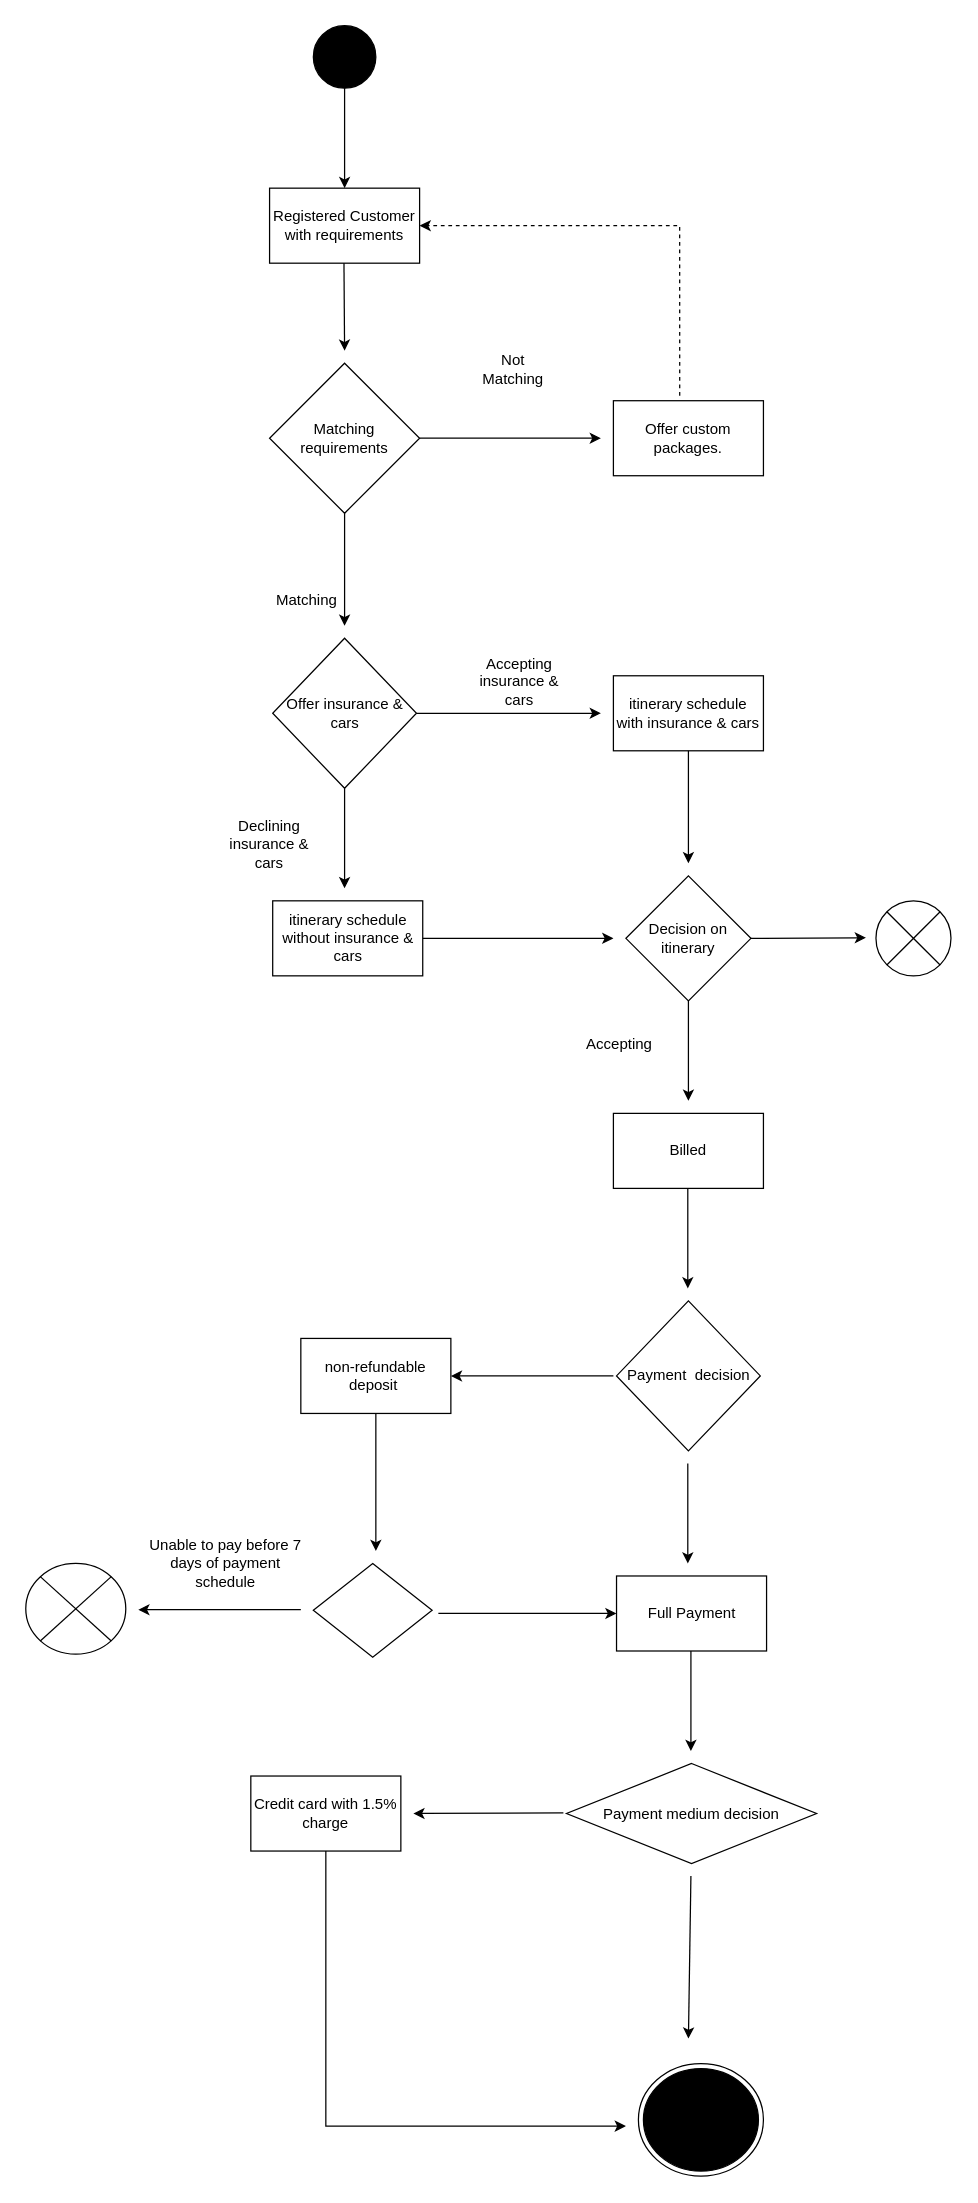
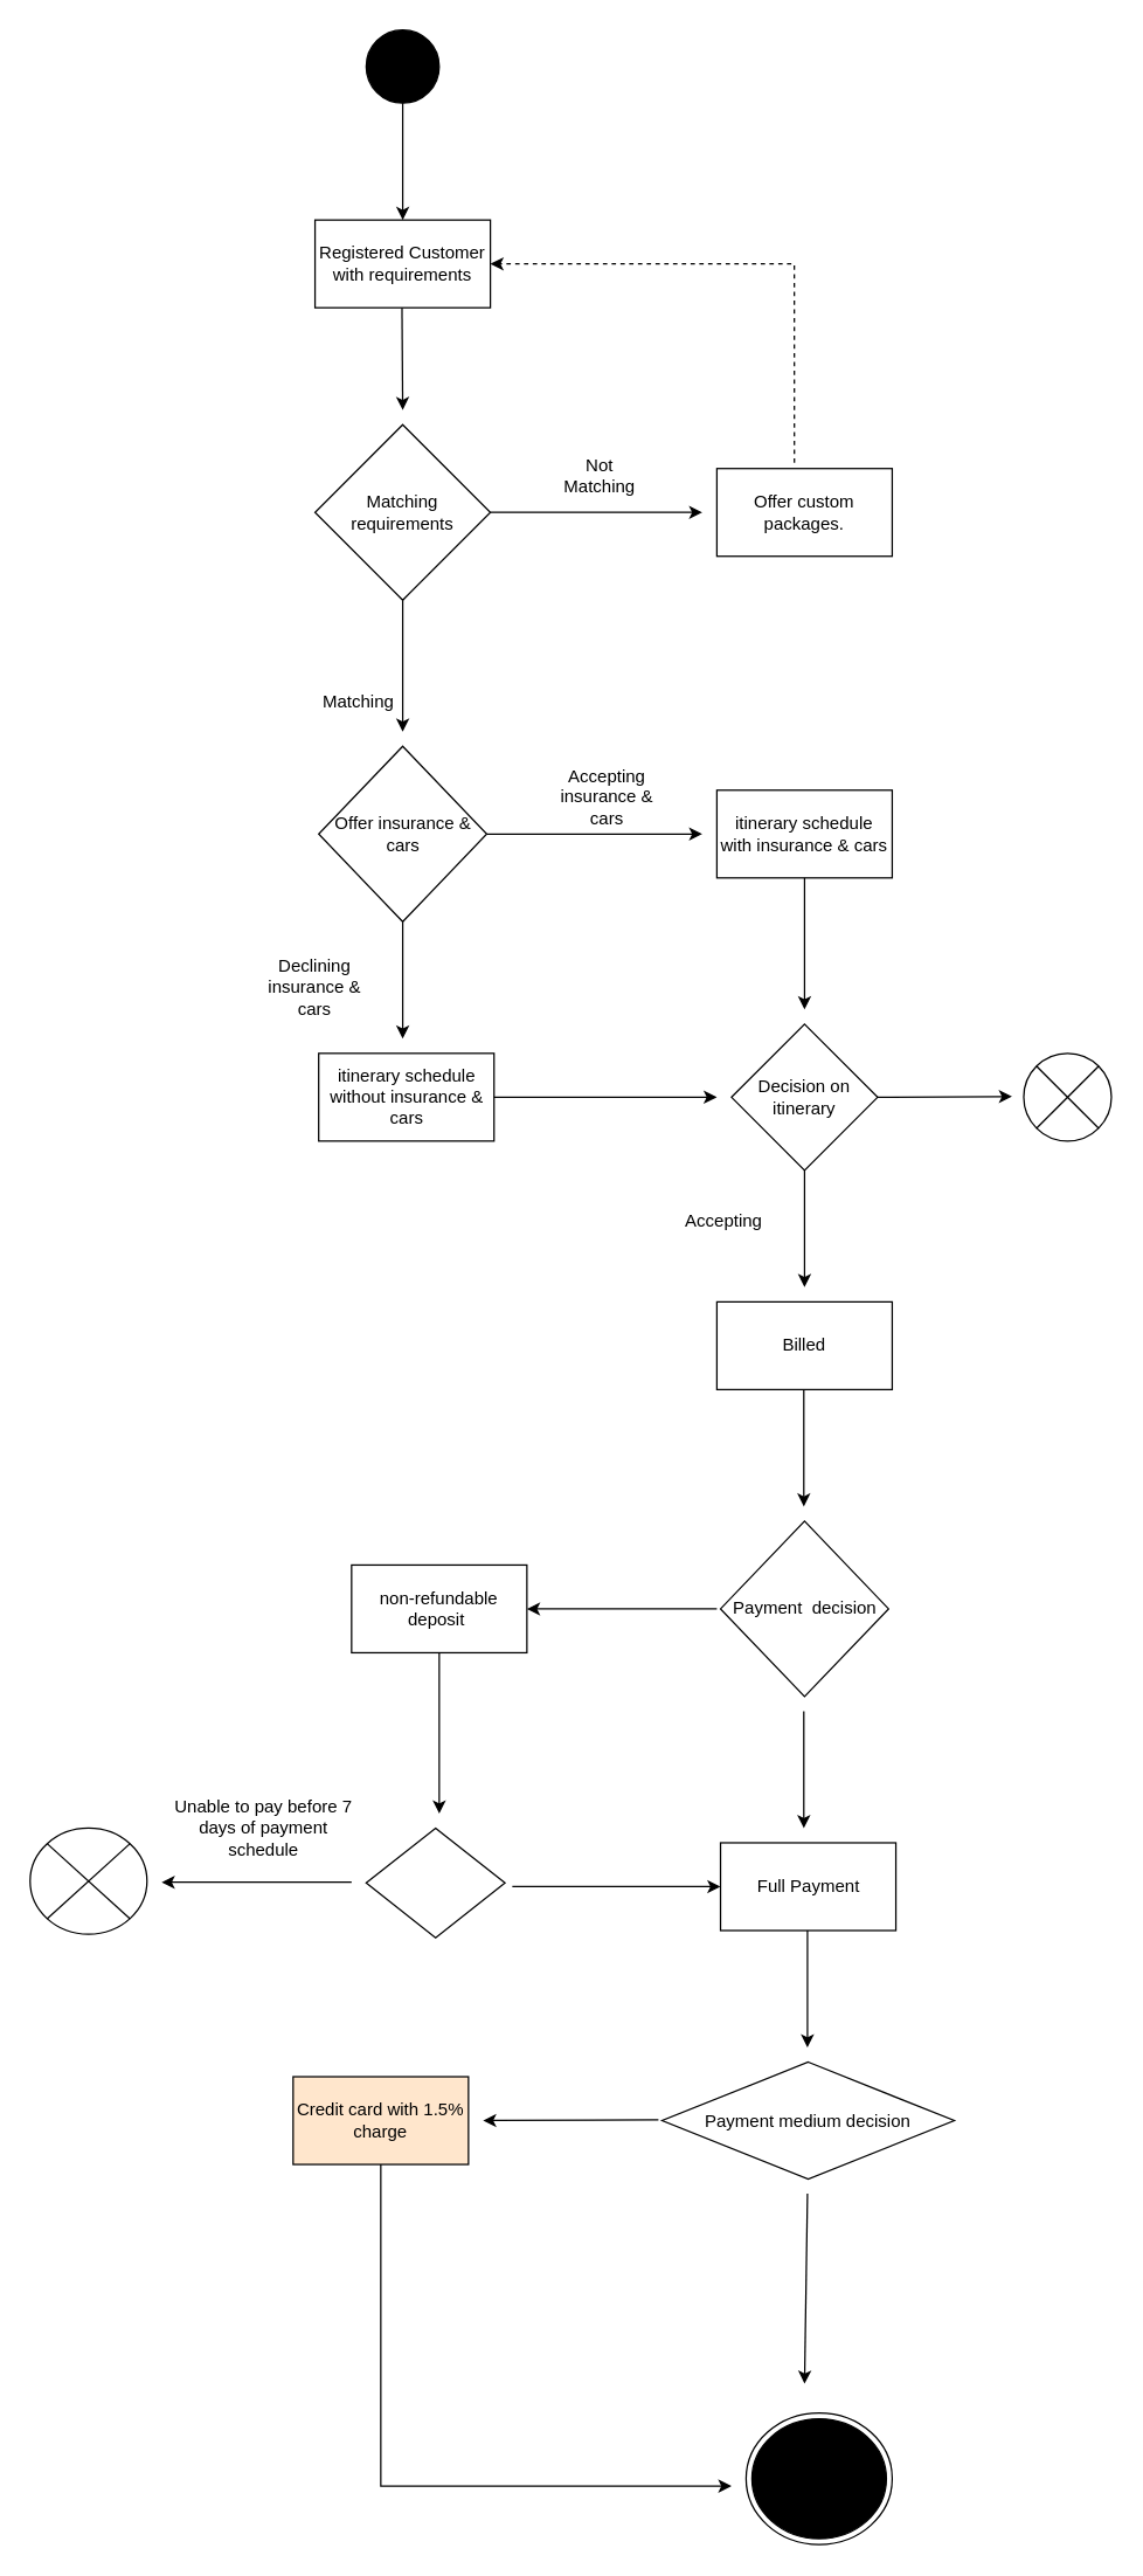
  <mxCell id="0" />
  <mxCell id="1" parent="0" />
  <mxCell id="2" value="" style="ellipse;fillColor=strokeColor;html=1;" vertex="1" parent="1"><mxGeometry x="250" y="20" width="50" height="50" as="geometry" /></mxCell>
  <mxCell id="3" value="" style="endArrow=classic;html=1;rounded=0;exitX=0.5;exitY=1;exitDx=0;exitDy=0;" edge="1" parent="1" source="2"><mxGeometry width="50" height="50" relative="1" as="geometry"><mxPoint x="260" y="370" as="sourcePoint" /><mxPoint x="275" y="150" as="targetPoint" /></mxGeometry></mxCell>
  <mxCell id="4" value="Registered Customer with requirements" style="rounded=0;whiteSpace=wrap;html=1;" vertex="1" parent="1"><mxGeometry x="215" y="150" width="120" height="60" as="geometry" /></mxCell>
  <mxCell id="5" value="" style="endArrow=classic;html=1;rounded=0;exitX=0.5;exitY=1;exitDx=0;exitDy=0;" edge="1" parent="1"><mxGeometry width="50" height="50" relative="1" as="geometry"><mxPoint x="274.5" y="210" as="sourcePoint" /><mxPoint x="275" y="280" as="targetPoint" /></mxGeometry></mxCell>
  <mxCell id="6" value="Offer custom packages." style="rounded=0;whiteSpace=wrap;html=1;" vertex="1" parent="1"><mxGeometry x="490" y="320" width="120" height="60" as="geometry" /></mxCell>
  <mxCell id="7" value="Matching requirements" style="rhombus;whiteSpace=wrap;html=1;" vertex="1" parent="1"><mxGeometry x="215" y="290" width="120" height="120" as="geometry" /></mxCell>
  <mxCell id="8" value="" style="endArrow=classic;html=1;rounded=0;exitX=1;exitY=0.5;exitDx=0;exitDy=0;" edge="1" parent="1" source="7"><mxGeometry width="50" height="50" relative="1" as="geometry"><mxPoint x="260" y="370" as="sourcePoint" /><mxPoint x="480" y="350" as="targetPoint" /></mxGeometry></mxCell>
  <mxCell id="9" value="" style="endArrow=classic;html=1;rounded=0;exitX=0.442;exitY=-0.067;exitDx=0;exitDy=0;exitPerimeter=0;entryX=1;entryY=0.5;entryDx=0;entryDy=0;dashed=1;" edge="1" parent="1" source="6" target="4"><mxGeometry width="50" height="50" relative="1" as="geometry"><mxPoint x="400" y="230" as="sourcePoint" /><mxPoint x="543" y="200" as="targetPoint" /><Array as="points"><mxPoint x="543" y="180" /></Array></mxGeometry></mxCell>
- <mxCell id="10" value="Not Matching" style="text;strokeColor=none;align=center;fillColor=none;html=1;verticalAlign=middle;whiteSpace=wrap;rounded=0;" vertex="1" parent="1"><mxGeometry x="380" y="280" width="60" height="30" as="geometry" /></mxCell>
+ <mxCell id="10" value="Not Matching" style="text;strokeColor=none;align=center;fillColor=none;html=1;verticalAlign=middle;whiteSpace=wrap;rounded=0;" vertex="1" parent="1"><mxGeometry x="380" y="310" width="60" height="30" as="geometry" /></mxCell>
  <mxCell id="11" value="" style="endArrow=classic;html=1;rounded=0;exitX=0.5;exitY=1;exitDx=0;exitDy=0;" edge="1" parent="1" source="7"><mxGeometry width="50" height="50" relative="1" as="geometry"><mxPoint x="208" y="530" as="sourcePoint" /><mxPoint x="275" y="500" as="targetPoint" /></mxGeometry></mxCell>
  <mxCell id="12" value="Matching" style="text;strokeColor=none;align=center;fillColor=none;html=1;verticalAlign=middle;whiteSpace=wrap;rounded=0;" vertex="1" parent="1"><mxGeometry x="215" y="465" width="60" height="30" as="geometry" /></mxCell>
  <mxCell id="13" value="Offer insurance &amp;amp; cars" style="rhombus;whiteSpace=wrap;html=1;" vertex="1" parent="1"><mxGeometry x="217.5" y="510" width="115" height="120" as="geometry" /></mxCell>
  <mxCell id="14" value="" style="endArrow=classic;html=1;rounded=0;exitX=1;exitY=0.5;exitDx=0;exitDy=0;" edge="1" parent="1" source="13"><mxGeometry width="50" height="50" relative="1" as="geometry"><mxPoint x="460" y="530" as="sourcePoint" /><mxPoint x="480" y="570" as="targetPoint" /></mxGeometry></mxCell>
  <mxCell id="15" value="" style="endArrow=classic;html=1;rounded=0;exitX=0.5;exitY=1;exitDx=0;exitDy=0;" edge="1" parent="1" source="13"><mxGeometry width="50" height="50" relative="1" as="geometry"><mxPoint x="260" y="670" as="sourcePoint" /><mxPoint x="275" y="710" as="targetPoint" /></mxGeometry></mxCell>
  <mxCell id="16" value="itinerary schedule with insurance &amp;amp; cars" style="rounded=0;whiteSpace=wrap;html=1;" vertex="1" parent="1"><mxGeometry x="490" y="540" width="120" height="60" as="geometry" /></mxCell>
  <mxCell id="17" value="itinerary schedule without insurance &amp;amp; cars" style="rounded=0;whiteSpace=wrap;html=1;" vertex="1" parent="1"><mxGeometry x="217.5" y="720" width="120" height="60" as="geometry" /></mxCell>
  <mxCell id="18" value="" style="endArrow=classic;html=1;rounded=0;exitX=1;exitY=0.5;exitDx=0;exitDy=0;" edge="1" parent="1" source="17"><mxGeometry width="50" height="50" relative="1" as="geometry"><mxPoint x="340" y="760" as="sourcePoint" /><mxPoint x="490" y="750" as="targetPoint" /></mxGeometry></mxCell>
  <mxCell id="19" value="" style="endArrow=classic;html=1;rounded=0;exitX=0.5;exitY=1;exitDx=0;exitDy=0;" edge="1" parent="1" source="16"><mxGeometry width="50" height="50" relative="1" as="geometry"><mxPoint x="474" y="670" as="sourcePoint" /><mxPoint x="550" y="690" as="targetPoint" /></mxGeometry></mxCell>
  <mxCell id="20" value="Decision on itinerary" style="rhombus;whiteSpace=wrap;html=1;" vertex="1" parent="1"><mxGeometry x="500" y="700" width="100" height="100" as="geometry" /></mxCell>
  <mxCell id="21" value="" style="endArrow=classic;html=1;rounded=0;" edge="1" parent="1"><mxGeometry width="50" height="50" relative="1" as="geometry"><mxPoint x="600" y="750" as="sourcePoint" /><mxPoint x="692" y="749.5" as="targetPoint" /></mxGeometry></mxCell>
  <mxCell id="22" value="" style="shape=sumEllipse;perimeter=ellipsePerimeter;html=1;backgroundOutline=1;" vertex="1" parent="1"><mxGeometry x="700" y="720" width="60" height="60" as="geometry" /></mxCell>
  <mxCell id="23" value="" style="endArrow=classic;html=1;rounded=0;" edge="1" parent="1"><mxGeometry width="50" height="50" relative="1" as="geometry"><mxPoint x="550" y="800" as="sourcePoint" /><mxPoint x="550" y="880" as="targetPoint" /></mxGeometry></mxCell>
  <mxCell id="24" value="Billed" style="rounded=0;whiteSpace=wrap;html=1;" vertex="1" parent="1"><mxGeometry x="490" y="890" width="120" height="60" as="geometry" /></mxCell>
  <mxCell id="25" value="Accepting insurance &amp;amp; cars" style="text;strokeColor=none;align=center;fillColor=none;html=1;verticalAlign=middle;whiteSpace=wrap;rounded=0;" vertex="1" parent="1"><mxGeometry x="370" y="530" width="90" height="30" as="geometry" /></mxCell>
  <mxCell id="26" value="Declining insurance &amp;amp; cars" style="text;strokeColor=none;align=center;fillColor=none;html=1;verticalAlign=middle;whiteSpace=wrap;rounded=0;" vertex="1" parent="1"><mxGeometry x="170" y="660" width="90" height="30" as="geometry" /></mxCell>
  <mxCell id="27" value="Accepting" style="text;strokeColor=none;align=center;fillColor=none;html=1;verticalAlign=middle;whiteSpace=wrap;rounded=0;" vertex="1" parent="1"><mxGeometry x="450" y="820" width="90" height="30" as="geometry" /></mxCell>
  <mxCell id="28" value="" style="endArrow=classic;html=1;rounded=0;" edge="1" parent="1"><mxGeometry width="50" height="50" relative="1" as="geometry"><mxPoint x="549.5" y="950" as="sourcePoint" /><mxPoint x="549.5" y="1030" as="targetPoint" /></mxGeometry></mxCell>
  <mxCell id="29" value="Payment&amp;nbsp; decision" style="rhombus;whiteSpace=wrap;html=1;" vertex="1" parent="1"><mxGeometry x="492.5" y="1040" width="115" height="120" as="geometry" /></mxCell>
  <mxCell id="30" value="" style="endArrow=classic;html=1;rounded=0;" edge="1" parent="1"><mxGeometry width="50" height="50" relative="1" as="geometry"><mxPoint x="549.5" y="1170" as="sourcePoint" /><mxPoint x="549.5" y="1250" as="targetPoint" /></mxGeometry></mxCell>
  <mxCell id="31" value="Full Payment" style="rounded=0;whiteSpace=wrap;html=1;" vertex="1" parent="1"><mxGeometry x="492.5" y="1260" width="120" height="60" as="geometry" /></mxCell>
  <mxCell id="32" value="" style="endArrow=classic;html=1;rounded=0;" edge="1" parent="1"><mxGeometry width="50" height="50" relative="1" as="geometry"><mxPoint x="552" y="1320" as="sourcePoint" /><mxPoint x="552" y="1400" as="targetPoint" /></mxGeometry></mxCell>
  <mxCell id="33" value="" style="ellipse;html=1;shape=endState;fillColor=strokeColor;" vertex="1" parent="1"><mxGeometry x="510" y="1650" width="100" height="90" as="geometry" /></mxCell>
  <mxCell id="34" value="" style="endArrow=classic;html=1;rounded=0;" edge="1" parent="1"><mxGeometry width="50" height="50" relative="1" as="geometry"><mxPoint x="490" y="1100" as="sourcePoint" /><mxPoint x="360" y="1100" as="targetPoint" /></mxGeometry></mxCell>
  <mxCell id="35" value="non-refundable deposit&amp;nbsp;" style="rounded=0;whiteSpace=wrap;html=1;" vertex="1" parent="1"><mxGeometry x="240" y="1070" width="120" height="60" as="geometry" /></mxCell>
  <mxCell id="36" value="" style="endArrow=classic;html=1;rounded=0;entryX=0;entryY=0.5;entryDx=0;entryDy=0;" edge="1" parent="1" target="31"><mxGeometry width="50" height="50" relative="1" as="geometry"><mxPoint x="350" y="1290" as="sourcePoint" /><mxPoint x="300" y="1310" as="targetPoint" /><Array as="points" /></mxGeometry></mxCell>
  <mxCell id="37" value="Payment medium decision" style="rhombus;" vertex="1" parent="1"><mxGeometry x="452.5" y="1410" width="200" height="80" as="geometry" /></mxCell>
  <mxCell id="38" value="" style="endArrow=classic;html=1;rounded=0;" edge="1" parent="1"><mxGeometry width="50" height="50" relative="1" as="geometry"><mxPoint x="450" y="1449.5" as="sourcePoint" /><mxPoint x="330" y="1450" as="targetPoint" /></mxGeometry></mxCell>
- <mxCell id="39" value="Credit card with 1.5% charge" style="rounded=0;whiteSpace=wrap;html=1;" vertex="1" parent="1"><mxGeometry x="200" y="1420" width="120" height="60" as="geometry" /></mxCell>
+ <mxCell id="39" value="Credit card with 1.5% charge" style="rounded=0;whiteSpace=wrap;html=1;fillColor=#ffe6cc;" vertex="1" parent="1"><mxGeometry x="200" y="1420" width="120" height="60" as="geometry" /></mxCell>
  <mxCell id="40" value="" style="endArrow=classic;html=1;rounded=0;" edge="1" parent="1"><mxGeometry width="50" height="50" relative="1" as="geometry"><mxPoint x="552" y="1500" as="sourcePoint" /><mxPoint x="550" y="1630" as="targetPoint" /></mxGeometry></mxCell>
  <mxCell id="41" value="" style="endArrow=classic;html=1;rounded=0;exitX=0.5;exitY=1;exitDx=0;exitDy=0;" edge="1" parent="1" source="39"><mxGeometry width="50" height="50" relative="1" as="geometry"><mxPoint x="340" y="1490" as="sourcePoint" /><mxPoint x="500" y="1700" as="targetPoint" /><Array as="points"><mxPoint x="260" y="1700" /></Array></mxGeometry></mxCell>
  <mxCell id="42" value="" style="endArrow=classic;html=1;rounded=0;exitX=0.5;exitY=1;exitDx=0;exitDy=0;" edge="1" parent="1" source="35"><mxGeometry width="50" height="50" relative="1" as="geometry"><mxPoint x="300" y="1130" as="sourcePoint" /><mxPoint x="300" y="1240" as="targetPoint" /><Array as="points" /></mxGeometry></mxCell>
  <mxCell id="43" value="" style="rhombus;" vertex="1" parent="1"><mxGeometry x="250" y="1250" width="95" height="75" as="geometry" /></mxCell>
  <mxCell id="44" value="" style="endArrow=classic;html=1;rounded=0;" edge="1" parent="1"><mxGeometry width="50" height="50" relative="1" as="geometry"><mxPoint x="240" y="1287" as="sourcePoint" /><mxPoint x="110" y="1287" as="targetPoint" /></mxGeometry></mxCell>
  <mxCell id="45" value="" style="shape=sumEllipse;perimeter=ellipsePerimeter;html=1;backgroundOutline=1;" vertex="1" parent="1"><mxGeometry x="20" y="1250" width="80" height="72.5" as="geometry" /></mxCell>
  <mxCell id="46" value="Unable to pay before 7 days of payment schedule" style="text;strokeColor=none;align=center;fillColor=none;html=1;verticalAlign=middle;whiteSpace=wrap;rounded=0;" vertex="1" parent="1"><mxGeometry x="110" y="1220" width="140" height="60" as="geometry" /></mxCell>
